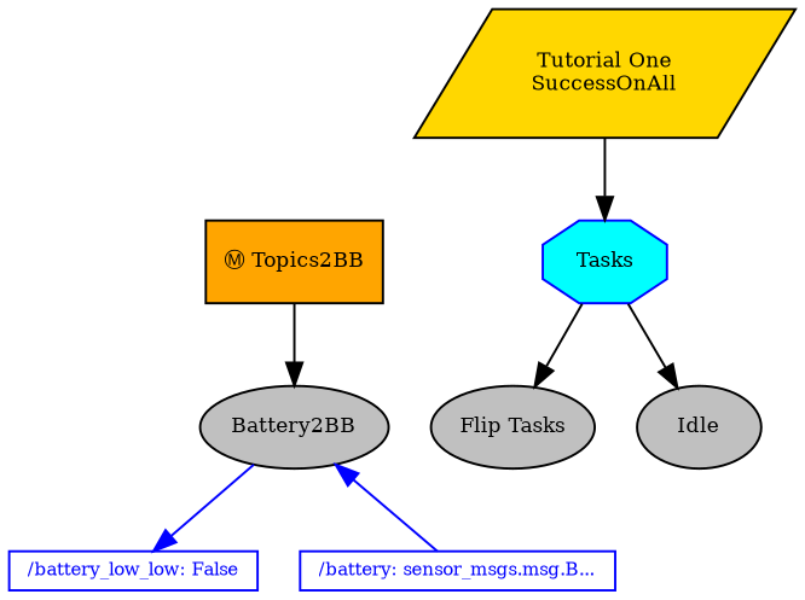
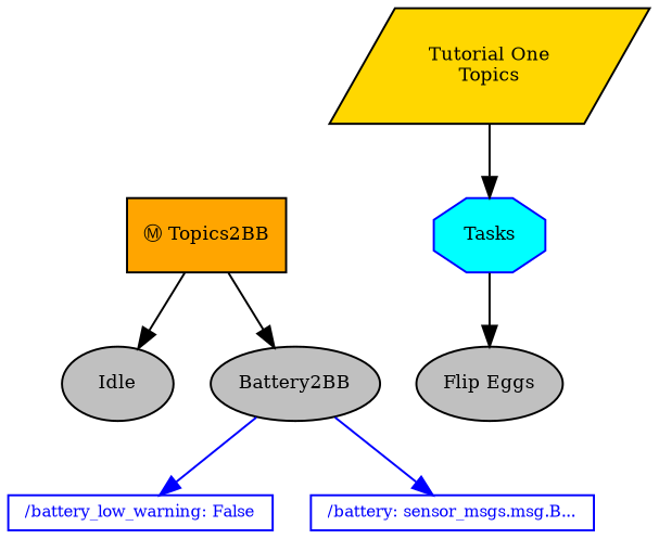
  digraph {
    fontname="times-roman"
    ordering=out
    node [fillcolor=gray fontcolor=black fontname="times-roman" fontsize=9 shape=box style=filled]
    edge [fontname="times-roman"]
-   n1 [color=blue fillcolor=white fixedsize=False fontcolor=blue fontsize=8 height=0 label="/battery_low_low: False" width=0]
+   n1 [color=blue fillcolor=white fixedsize=False fontcolor=blue fontsize=8 height=0 label="/battery_low_warning: False" width=0]
    n2 [color=blue fillcolor=white fixedsize=False fontcolor=blue fontsize=8 height=0 label="/battery: sensor_msgs.msg.B..." width=0]
-   n3 [fillcolor=gold label="Tutorial One\nSuccessOnAll" shape=parallelogram]
+   n3 [fillcolor=gold label="Tutorial One\nTopics" shape=parallelogram]
    n4 [color=blue fillcolor=cyan label=Tasks shape=octagon]
    n5 [fillcolor=orange label="Ⓜ Topics2BB"]
    n6 [label=Battery2BB shape=ellipse]
-   n7 [label="Flip Tasks" shape=ellipse]
+   n7 [label="Flip Eggs" shape=ellipse]
    n8 [label=Idle shape=ellipse]
    subgraph sub_1 {
      label=Blackboard
      rank=sink
      n1
      n2
    }
    n3 -> n4
    n4 -> n7
-   n4 -> n8
+   n5 -> n8
    n5 -> n6
    n6 -> n1 [color=blue constraint=False weight=0]
-   n2 -> n6 [color=blue constraint=False weight=0]
+   n6 -> n2 [color=blue constraint=False weight=0]
  }
